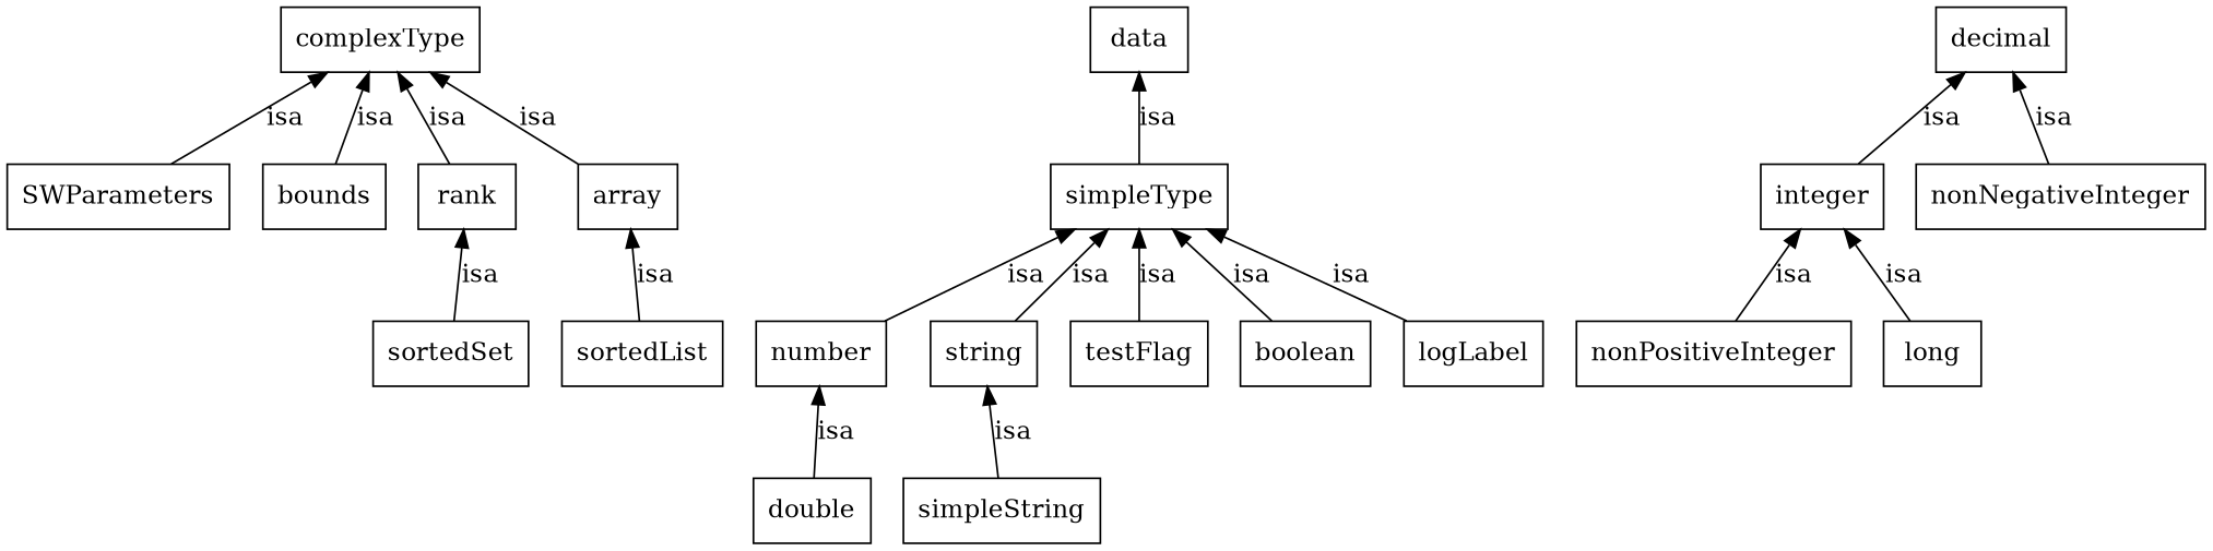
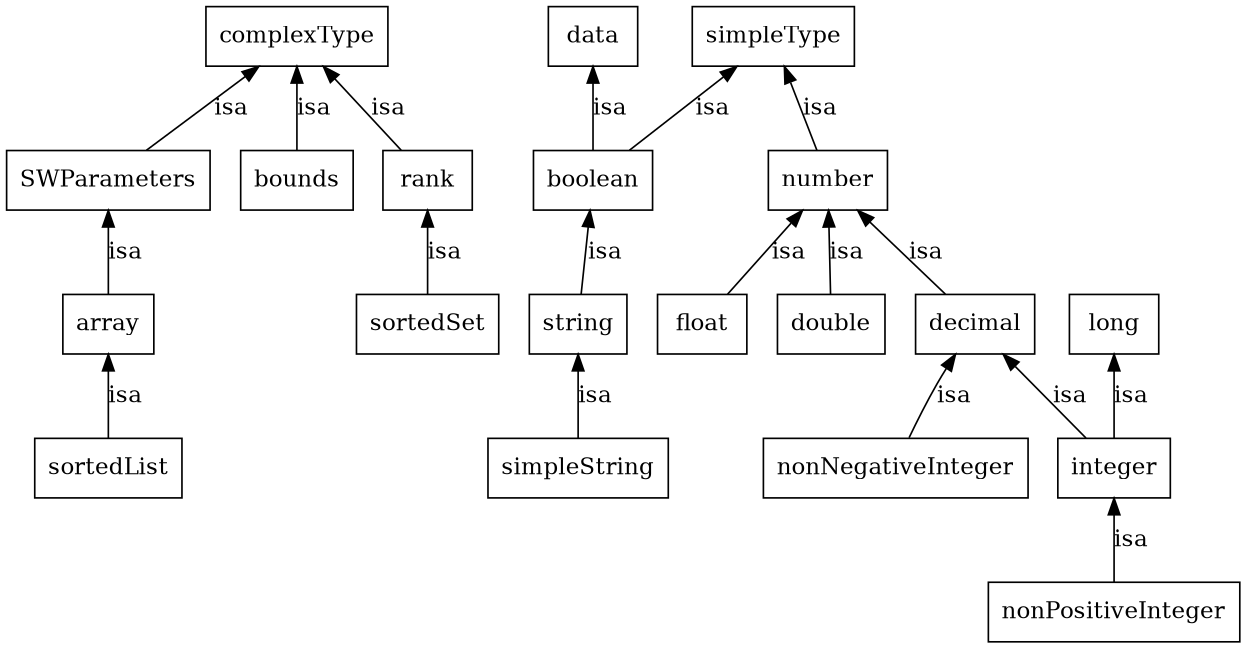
  digraph {
    node [color="0.0,0.0,0.0" fontcolor="0.0,0.0,0.0" shape=box]
    edge [color="0.0,0.0,0.0" dir=back fontcolor="0.0,0.0,0.0"]
    n1 [height=0.50 label=complexType width=1.28]
    n2 [height=0.50 label=SWParameters width=1.36]
    n3 [height=0.50 label=bounds width=0.81]
    n4 [height=0.50 label=rank width=0.75]
    n5 [height=0.50 label=array width=0.75]
    n6 [height=0.50 label=sortedSet width=0.94]
    n7 [height=0.50 label=sortedList width=1.00]
    n8 [height=0.50 label=data width=0.75]
    n9 [height=0.50 label=simpleType width=1.11]
    n10 [height=0.50 label=number width=0.81]
    n11 [height=0.50 label=string width=0.75]
-   n12 [height=0.50 label=testFlag width=0.83]
    n13 [height=0.50 label=boolean width=0.83]
-   n14 [height=0.50 label=logLabel width=0.89]
    n15 [height=0.50 label=decimal width=0.81]
    n16 [height=0.50 label=integer width=0.75]
    n17 [height=0.50 label=nonNegativeInteger width=1.69]
    n18 [height=0.50 label=nonPositiveInteger width=1.67]
    n19 [height=0.50 label=long width=0.75]
+   n20 [height=0.50 label=float width=0.75]
    n21 [height=0.50 label=double width=0.75]
    n22 [height=0.50 label=simpleString width=1.17]
    n1 -> n2 [label=isa]
    n1 -> n3 [label=isa]
    n1 -> n4 [label=isa]
-   n1 -> n5 [label=isa]
+   n2 -> n5 [label=isa]
    n4 -> n6 [label=isa]
    n5 -> n7 [label=isa]
-   n8 -> n9 [label=isa]
+   n8 -> n13 [label=isa]
    n9 -> n10 [label=isa]
-   n9 -> n11 [label=isa]
-   n9 -> n12 [label=isa]
+   n13 -> n11 [label=isa]
    n9 -> n13 [label=isa]
-   n9 -> n14 [label=isa]
+   n10 -> n15 [label=isa]
+   n10 -> n20 [label=isa]
    n10 -> n21 [label=isa]
    n11 -> n22 [label=isa]
    n15 -> n16 [label=isa]
    n15 -> n17 [label=isa]
    n16 -> n18 [label=isa]
-   n16 -> n19 [label=isa]
+   n19 -> n16 [label=isa]
  }
